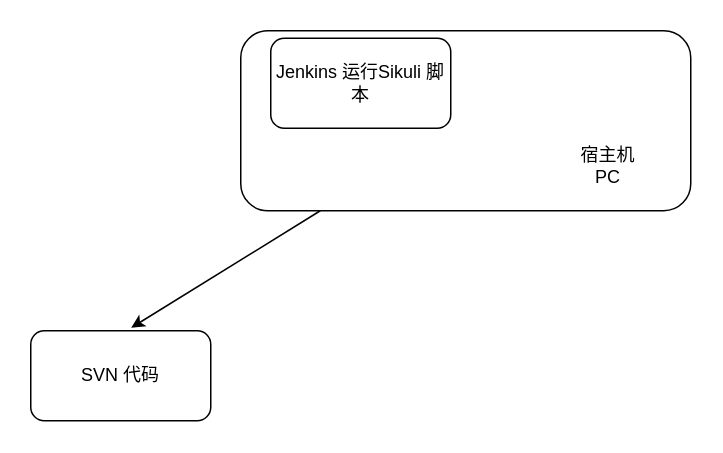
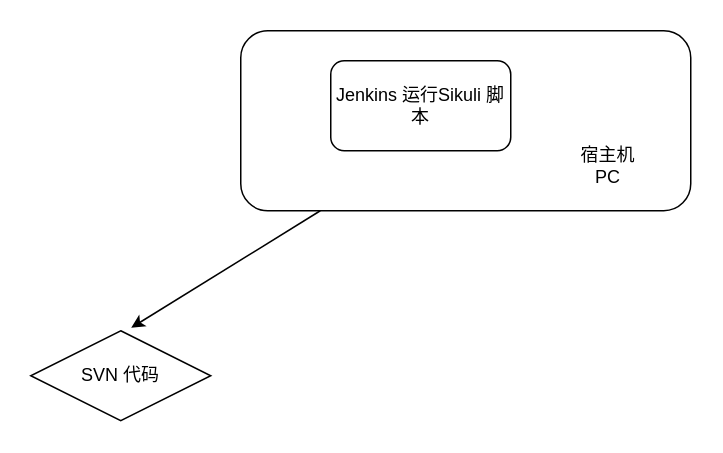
  <mxCell id="0" />
  <mxCell id="1" parent="0" />
  <mxCell id="2" value="" style="rounded=1;whiteSpace=wrap;html=1;" vertex="1" parent="1"><mxGeometry x="160" y="20" width="300" height="120" as="geometry" /></mxCell>
- <mxCell id="3" value="SVN&amp;nbsp;代码" style="rounded=1;whiteSpace=wrap;html=1;" vertex="1" parent="1"><mxGeometry x="20" y="220" width="120" height="60" as="geometry" /></mxCell>
- <mxCell id="4" value="Jenkins&amp;nbsp;运行Sikuli&amp;nbsp;脚本" style="rounded=1;whiteSpace=wrap;html=1;" vertex="1" parent="1"><mxGeometry x="180" y="25" width="120" height="60" as="geometry" /></mxCell>
+ <mxCell id="3" value="SVN&amp;nbsp;代码" style="rhombus;whiteSpace=wrap;html=1;" vertex="1" parent="1"><mxGeometry x="20" y="220" width="120" height="60" as="geometry" /></mxCell>
+ <mxCell id="4" value="Jenkins&amp;nbsp;运行Sikuli&amp;nbsp;脚本" style="rounded=1;whiteSpace=wrap;html=1;" vertex="1" parent="1"><mxGeometry x="220" y="40" width="120" height="60" as="geometry" /></mxCell>
  <mxCell id="5" value="宿主机PC" style="text;html=1;strokeColor=none;fillColor=none;align=center;verticalAlign=middle;whiteSpace=wrap;rounded=0;" vertex="1" parent="1"><mxGeometry x="385" y="100" width="40" height="20" as="geometry" /></mxCell>
  <mxCell id="6" value="" style="endArrow=classic;html=1;entryX=0.558;entryY=-0.033;entryDx=0;entryDy=0;entryPerimeter=0;" edge="1" parent="1" source="2" target="3"><mxGeometry width="50" height="50" relative="1" as="geometry"><mxPoint x="20" y="160" as="sourcePoint" /><mxPoint x="70" y="110" as="targetPoint" /></mxGeometry></mxCell>
